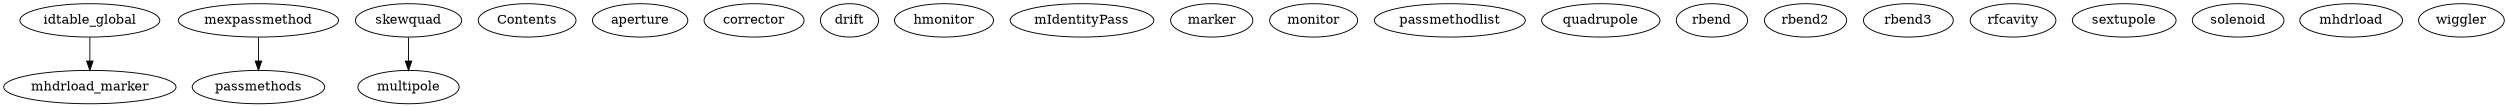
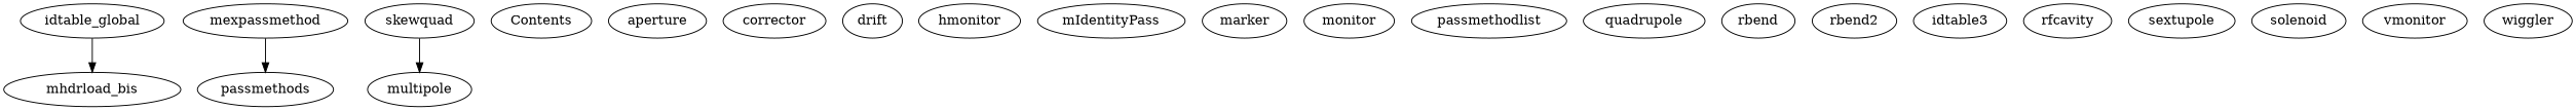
  digraph {
    idtable_global
-   mhdrload_bis [label=mhdrload_marker]
+   mhdrload_bis
    mexpassmethod
    passmethods
    skewquad
    multipole
    Contents
    aperture
    corrector
    drift
    hmonitor
    mIdentityPass
    marker
    monitor
    passmethodlist
    quadrupole
    rbend
    rbend2
-   rbend3
+   rbend3 [label=idtable3]
    rfcavity
    sextupole
    solenoid
-   vmonitor [label=mhdrload]
+   vmonitor
    wiggler
    idtable_global -> mhdrload_bis
    mexpassmethod -> passmethods
    skewquad -> multipole
  }
